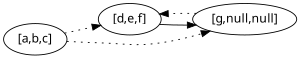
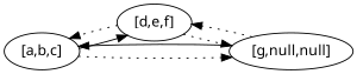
  digraph {
    rankdir=LR
    node [fontname=Courrier]
    n1 [label="[a,b,c]"]
    n2 [label="[d,e,f]"]
    n3 [label="[g,null,null]"]
-   n1 -> n2 [style=dotted]
+   n1 -> n2
    n1 -> n3 [style=dotted]
-   n2 -> n3
+   n2 -> n1 [style=dotted]
+   n2 -> n3 [style=dotted]
+   n3 -> n1
    n3 -> n2 [style=dotted]
  }
